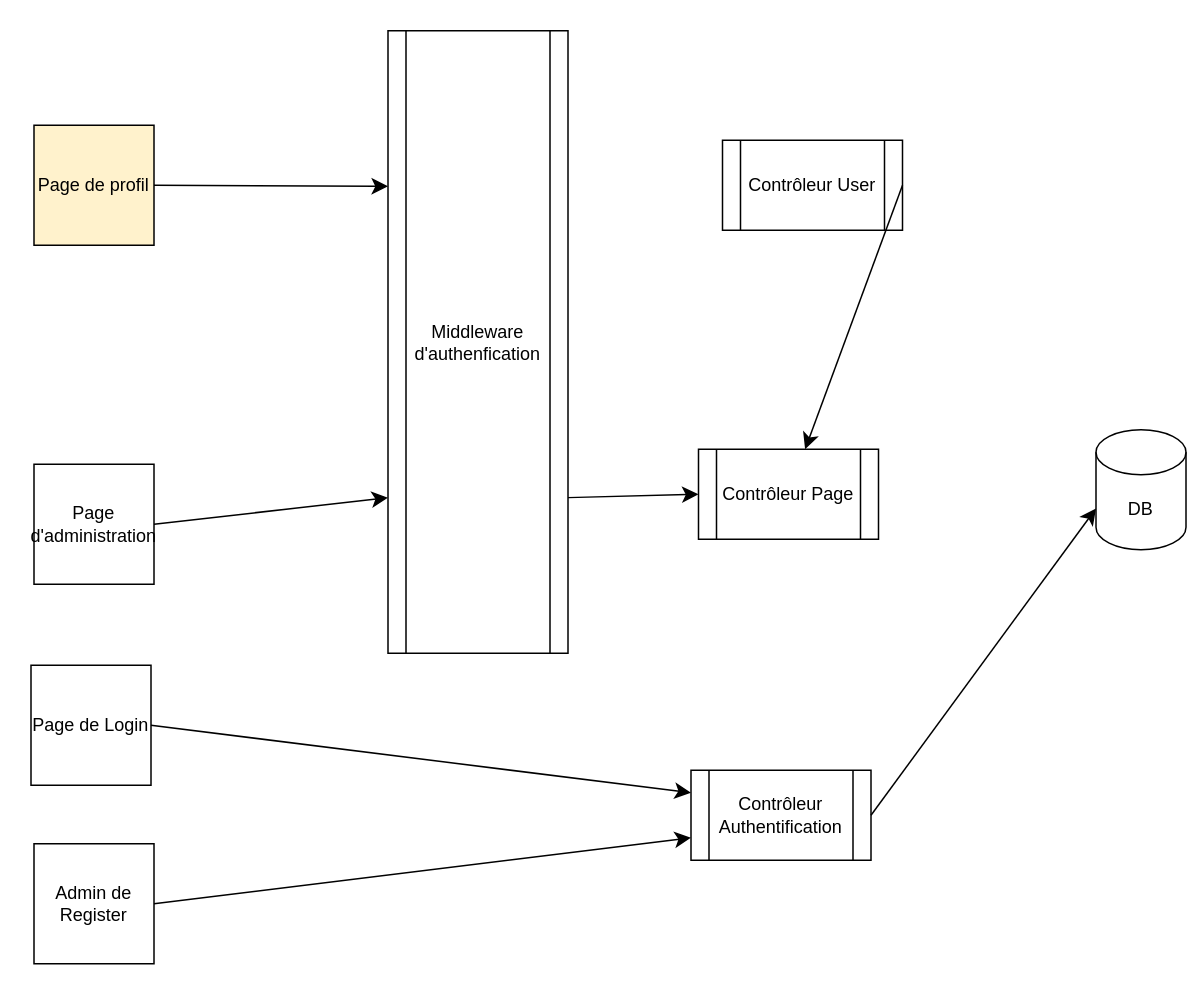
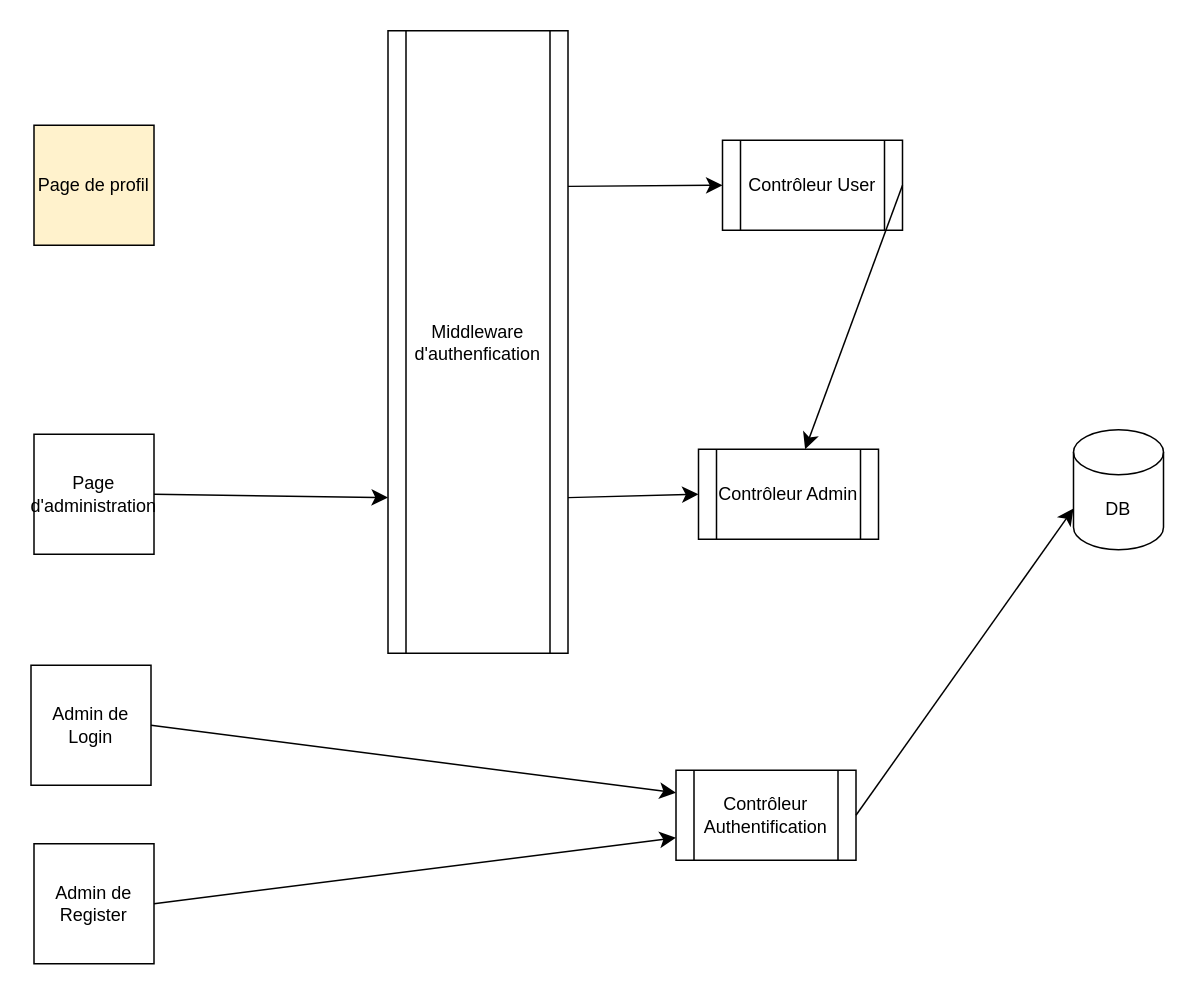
  <mxCell id="0" />
  <mxCell id="1" parent="0" />
- <mxCell id="2" value="Page de Login" style="whiteSpace=wrap;html=1;aspect=fixed;" vertex="1" parent="1"><mxGeometry x="20" y="443" width="80" height="80" as="geometry" /></mxCell>
+ <mxCell id="2" value="Admin de Login" style="whiteSpace=wrap;html=1;aspect=fixed;" vertex="1" parent="1"><mxGeometry x="20" y="443" width="80" height="80" as="geometry" /></mxCell>
  <mxCell id="3" value="Admin de Register" style="whiteSpace=wrap;html=1;aspect=fixed;" vertex="1" parent="1"><mxGeometry x="22" y="562" width="80" height="80" as="geometry" /></mxCell>
- <mxCell id="4" value="DB" style="shape=cylinder3;whiteSpace=wrap;html=1;boundedLbl=1;backgroundOutline=1;size=15;" vertex="1" parent="1"><mxGeometry x="730" y="286" width="60" height="80" as="geometry" /></mxCell>
+ <mxCell id="4" value="DB" style="shape=cylinder3;whiteSpace=wrap;html=1;boundedLbl=1;backgroundOutline=1;size=15;" vertex="1" parent="1"><mxGeometry x="715" y="286" width="60" height="80" as="geometry" /></mxCell>
  <mxCell id="5" value="Page de profil" style="whiteSpace=wrap;html=1;aspect=fixed;fillColor=#fff2cc;" vertex="1" parent="1"><mxGeometry x="22" y="83" width="80" height="80" as="geometry" /></mxCell>
  <mxCell id="6" value="Middleware d'authenfication" style="shape=process;whiteSpace=wrap;html=1;backgroundOutline=1;" vertex="1" parent="1"><mxGeometry x="258" y="20" width="120" height="415" as="geometry" /></mxCell>
  <mxCell id="7" value="Contrôleur User" style="shape=process;whiteSpace=wrap;html=1;backgroundOutline=1;" vertex="1" parent="1"><mxGeometry x="481" y="93" width="120" height="60" as="geometry" /></mxCell>
- <mxCell id="8" value="Contrôleur Authentification" style="shape=process;whiteSpace=wrap;html=1;backgroundOutline=1;" vertex="1" parent="1"><mxGeometry x="460" y="513" width="120" height="60" as="geometry" /></mxCell>
+ <mxCell id="8" value="Contrôleur Authentification" style="shape=process;whiteSpace=wrap;html=1;backgroundOutline=1;" vertex="1" parent="1"><mxGeometry x="450" y="513" width="120" height="60" as="geometry" /></mxCell>
  <mxCell id="9" value="" style="endArrow=classic;html=1;rounded=0;fontSize=12;startSize=8;endSize=8;curved=1;exitX=1;exitY=0.5;exitDx=0;exitDy=0;entryX=0;entryY=0.75;entryDx=0;entryDy=0;" edge="1" parent="1" source="3" target="8"><mxGeometry width="50" height="50" relative="1" as="geometry"><mxPoint x="420" y="404" as="sourcePoint" /><mxPoint x="470" y="354" as="targetPoint" /></mxGeometry></mxCell>
  <mxCell id="10" value="" style="endArrow=classic;html=1;rounded=0;fontSize=12;startSize=8;endSize=8;curved=1;exitX=1;exitY=0.5;exitDx=0;exitDy=0;entryX=0;entryY=0.25;entryDx=0;entryDy=0;" edge="1" parent="1" source="2" target="8"><mxGeometry width="50" height="50" relative="1" as="geometry"><mxPoint x="420" y="404" as="sourcePoint" /><mxPoint x="470" y="354" as="targetPoint" /></mxGeometry></mxCell>
- <mxCell id="11" value="" style="endArrow=classic;html=1;rounded=0;fontSize=12;startSize=8;endSize=8;curved=1;exitX=1;exitY=0.5;exitDx=0;exitDy=0;entryX=0;entryY=0.25;entryDx=0;entryDy=0;" edge="1" parent="1" source="5" target="6"><mxGeometry width="50" height="50" relative="1" as="geometry"><mxPoint x="420" y="404" as="sourcePoint" /><mxPoint x="200" y="146" as="targetPoint" /></mxGeometry></mxCell>
+ <mxCell id="12" value="" style="endArrow=classic;html=1;rounded=0;fontSize=12;startSize=8;endSize=8;curved=1;entryX=0;entryY=0.5;entryDx=0;entryDy=0;exitX=1;exitY=0.25;exitDx=0;exitDy=0;" edge="1" parent="1" source="6" target="7"><mxGeometry width="50" height="50" relative="1" as="geometry"><mxPoint x="420" y="404" as="sourcePoint" /><mxPoint x="470" y="354" as="targetPoint" /></mxGeometry></mxCell>
  <mxCell id="13" value="" style="endArrow=classic;html=1;rounded=0;fontSize=12;startSize=8;endSize=8;curved=1;exitX=1;exitY=0.5;exitDx=0;exitDy=0;" edge="1" parent="1" source="7" target="15"><mxGeometry width="50" height="50" relative="1" as="geometry"><mxPoint x="420" y="404" as="sourcePoint" /><mxPoint x="470" y="354" as="targetPoint" /></mxGeometry></mxCell>
  <mxCell id="14" value="" style="endArrow=classic;html=1;rounded=0;fontSize=12;startSize=8;endSize=8;curved=1;entryX=0;entryY=0;entryDx=0;entryDy=52.5;entryPerimeter=0;exitX=1;exitY=0.5;exitDx=0;exitDy=0;" edge="1" parent="1" source="8" target="4"><mxGeometry width="50" height="50" relative="1" as="geometry"><mxPoint x="420" y="404" as="sourcePoint" /><mxPoint x="470" y="354" as="targetPoint" /></mxGeometry></mxCell>
- <mxCell id="15" value="Contrôleur Page" style="shape=process;whiteSpace=wrap;html=1;backgroundOutline=1;" vertex="1" parent="1"><mxGeometry x="465" y="299" width="120" height="60" as="geometry" /></mxCell>
- <mxCell id="16" value="Page d'administration" style="whiteSpace=wrap;html=1;aspect=fixed;" vertex="1" parent="1"><mxGeometry x="22" y="309" width="80" height="80" as="geometry" /></mxCell>
+ <mxCell id="15" value="Contrôleur Admin" style="shape=process;whiteSpace=wrap;html=1;backgroundOutline=1;" vertex="1" parent="1"><mxGeometry x="465" y="299" width="120" height="60" as="geometry" /></mxCell>
+ <mxCell id="16" value="Page d'administration" style="whiteSpace=wrap;html=1;aspect=fixed;" vertex="1" parent="1"><mxGeometry x="22" y="289" width="80" height="80" as="geometry" /></mxCell>
  <mxCell id="17" value="" style="endArrow=classic;html=1;rounded=0;fontSize=12;startSize=8;endSize=8;curved=1;exitX=1;exitY=0.5;exitDx=0;exitDy=0;entryX=0;entryY=0.75;entryDx=0;entryDy=0;" edge="1" parent="1" source="16" target="6"><mxGeometry width="50" height="50" relative="1" as="geometry"><mxPoint x="420" y="404" as="sourcePoint" /><mxPoint x="470" y="354" as="targetPoint" /></mxGeometry></mxCell>
  <mxCell id="18" value="" style="endArrow=classic;html=1;rounded=0;fontSize=12;startSize=8;endSize=8;curved=1;exitX=1;exitY=0.75;exitDx=0;exitDy=0;entryX=0;entryY=0.5;entryDx=0;entryDy=0;" edge="1" parent="1" source="6" target="15"><mxGeometry width="50" height="50" relative="1" as="geometry"><mxPoint x="420" y="404" as="sourcePoint" /><mxPoint x="470" y="354" as="targetPoint" /></mxGeometry></mxCell>
